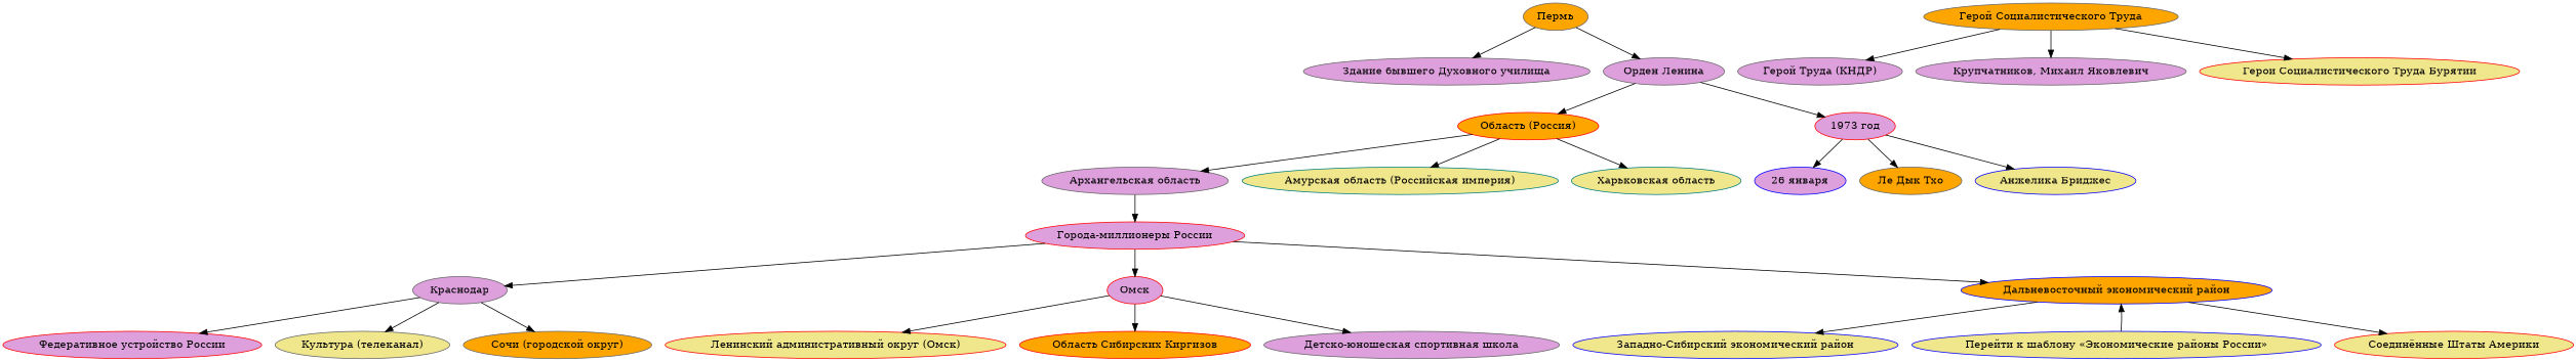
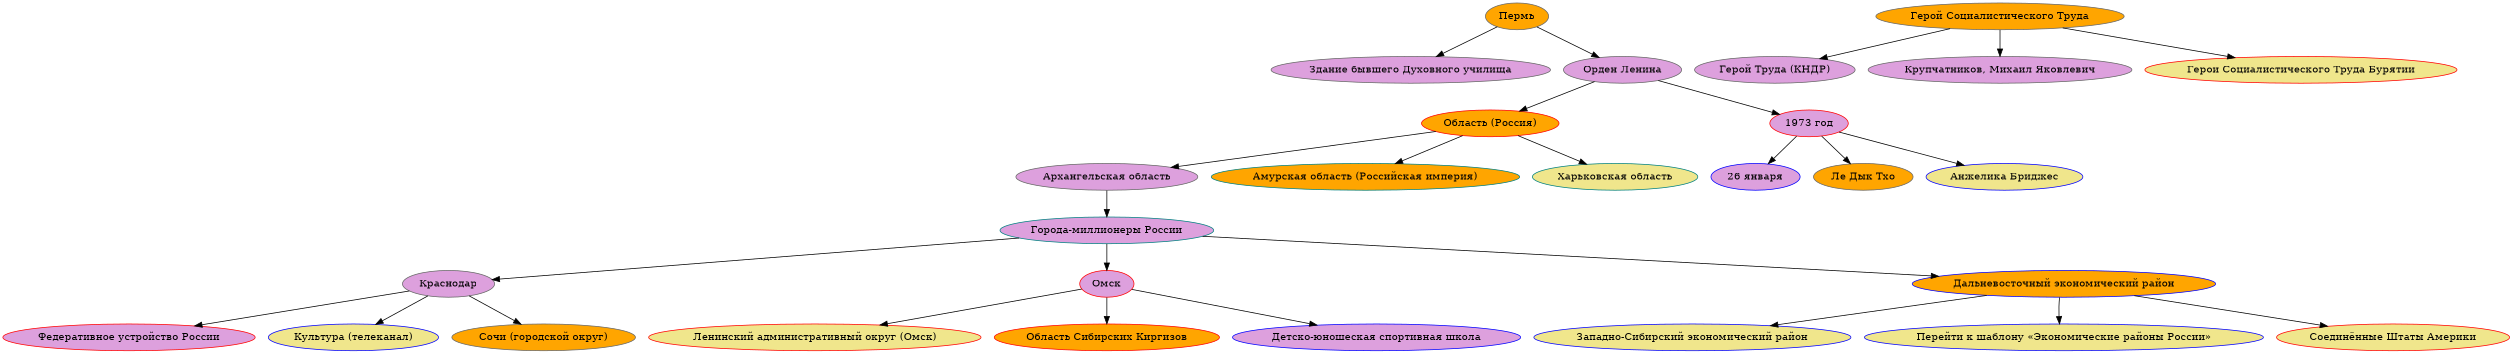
  digraph {
    node [color=gray40 fillcolor=plum style=filled]
    n1 [fillcolor=orange label="Пермь"]
    n2 [label="Здание бывшего Духовного училища"]
    n3 [label="Орден Ленина"]
-   n4 [color=red label="Города-миллионеры России"]
+   n4 [color=teal label="Города-миллионеры России"]
    n5 [label="Краснодар"]
    n6 [color=red label="Омск"]
    n7 [color=blue fillcolor=orange label="Дальневосточный экономический район"]
    n8 [color=red fillcolor=orange label="Область (Россия)"]
    n9 [color=red label="1973 год"]
    n10 [color=red label="Федеративное устройство России"]
-   n11 [fillcolor=khaki label="Культура (телеканал)"]
+   n11 [color=blue fillcolor=khaki label="Культура (телеканал)"]
    n12 [fillcolor=orange label="Сочи (городской округ)"]
    n13 [color=red fillcolor=khaki label="Ленинский административный округ (Омск)"]
    n14 [color=red fillcolor=orange label="Область Сибирских Киргизов"]
-   n15 [label="Детско-юношеская спортивная школа"]
+   n15 [color=blue label="Детско-юношеская спортивная школа"]
    n16 [color=blue fillcolor=khaki label="Западно-Сибирский экономический район"]
    n17 [color=blue fillcolor=khaki label="Перейти к шаблону «Экономические районы России»"]
    n18 [color=red fillcolor=khaki label="Соединённые Штаты Америки"]
    n19 [label="Архангельская область"]
-   n20 [color=teal fillcolor=khaki label="Амурская область (Российская империя)"]
+   n20 [color=teal fillcolor=orange label="Амурская область (Российская империя)"]
    n21 [color=teal fillcolor=khaki label="Харьковская область"]
    n22 [color=blue label="26 января"]
    n23 [fillcolor=orange label="Ле Дык Тхо"]
    n24 [color=blue fillcolor=khaki label="Анжелика Бриджес"]
    n25 [fillcolor=orange label="Герой Социалистического Труда"]
    n26 [label="Герой Труда (КНДР)"]
    n27 [label="Крупчатников, Михаил Яковлевич"]
    n28 [color=red fillcolor=khaki label="Герои Социалистического Труда Бурятии"]
    n1 -> n2
    n1 -> n3
    n3 -> n8
    n3 -> n9
    n4 -> n5
    n4 -> n6
    n4 -> n7
    n5 -> n10
    n5 -> n11
    n5 -> n12
    n6 -> n13
    n6 -> n14
    n6 -> n15
    n7 -> n16
-   n17 -> n7
+   n7 -> n17
    n7 -> n18
    n8 -> n19
    n8 -> n20
    n8 -> n21
    n9 -> n22
    n9 -> n23
    n9 -> n24
    n19 -> n4
    n25 -> n26
    n25 -> n27
    n25 -> n28
  }
